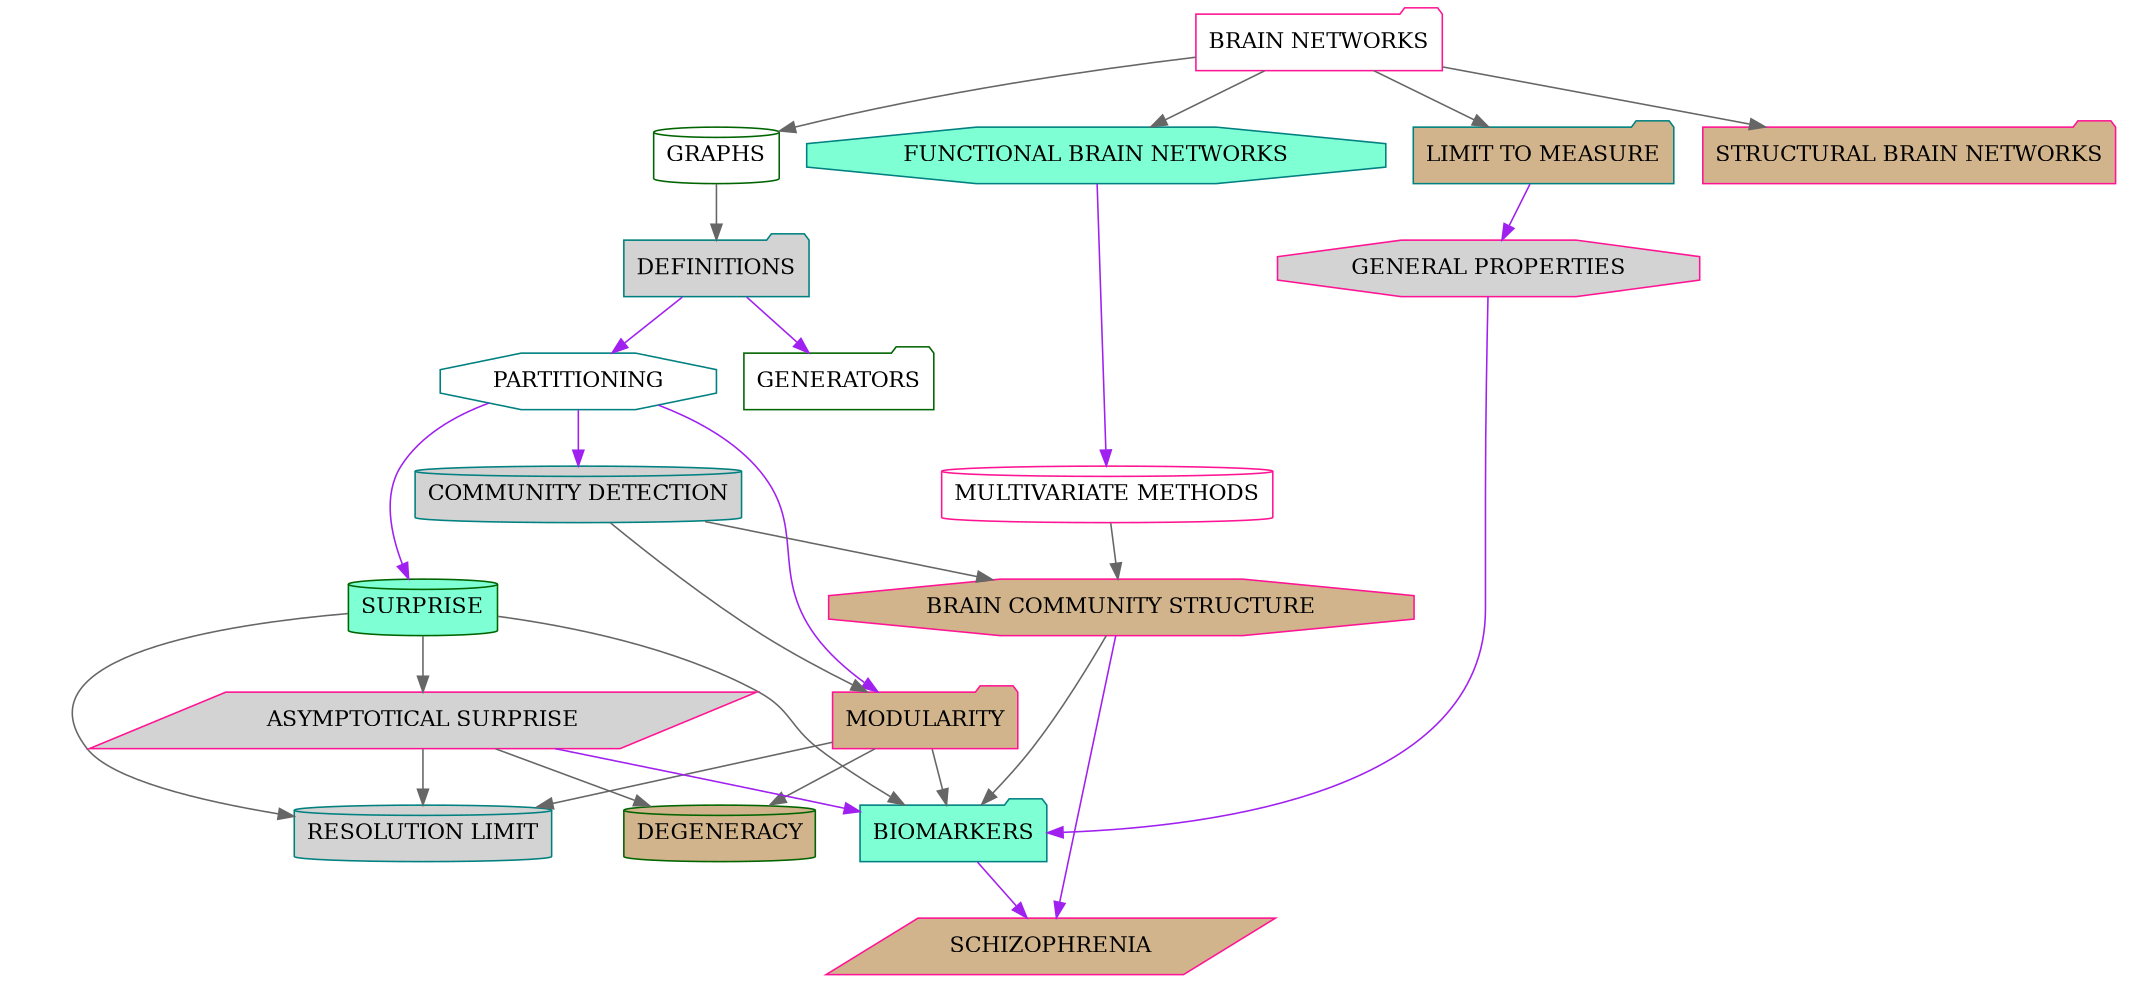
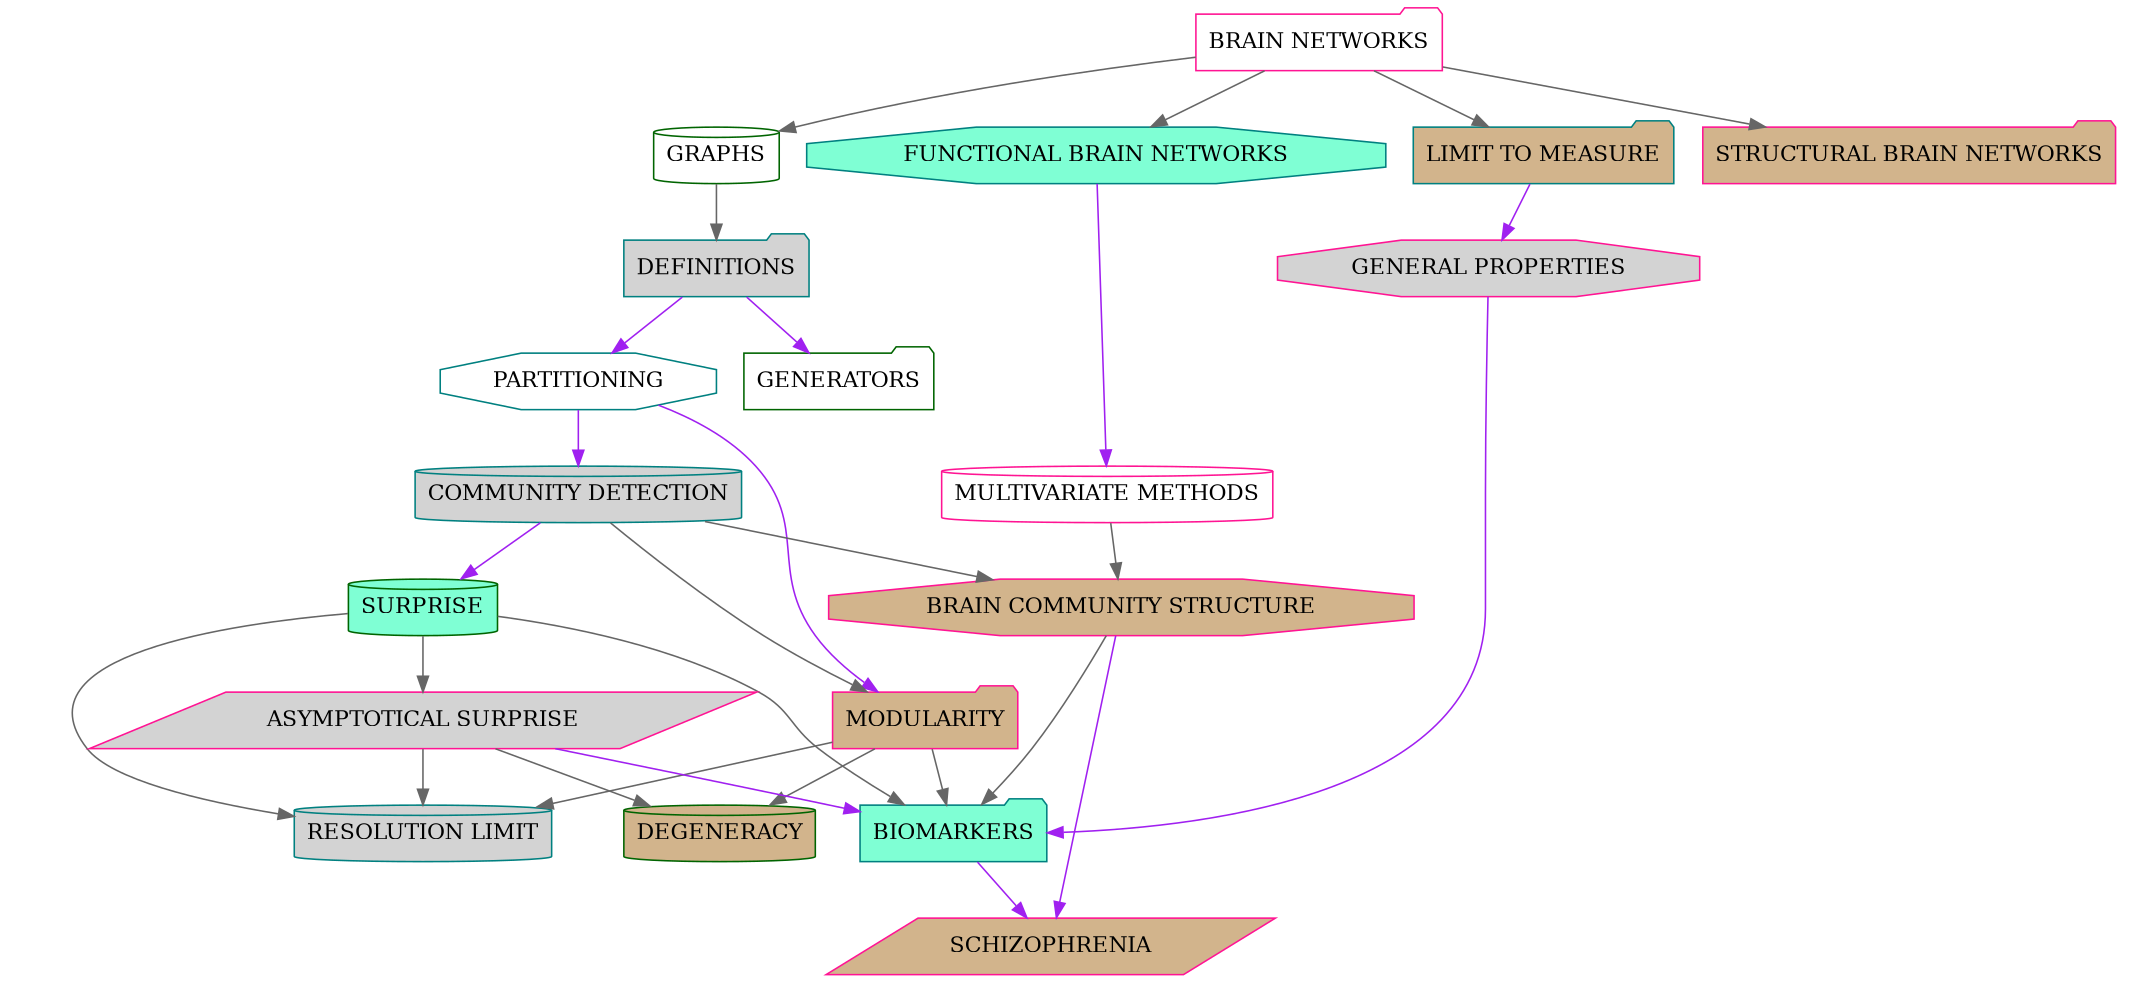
  digraph {
    node [color=deeppink fillcolor=tan shape=folder style=filled]
    edge [color=gray40]
    GRAPHS [color=darkgreen fillcolor=white shape=cylinder]
    DEFINITIONS [color=teal fillcolor=lightgrey]
    PARTITIONING [color=teal fillcolor=white shape=octagon]
    GENERATORS [color=darkgreen fillcolor=white]
    "COMMUNITY DETECTION" [color=teal fillcolor=lightgrey shape=cylinder]
    MODULARITY
    "BRAIN COMMUNITY STRUCTURE" [shape=octagon]
    SURPRISE [color=darkgreen fillcolor=aquamarine shape=cylinder]
    "RESOLUTION LIMIT" [color=teal fillcolor=lightgrey shape=cylinder]
    DEGENERACY [color=darkgreen shape=cylinder]
    BIOMARKERS [color=teal fillcolor=aquamarine]
    SCHIZOPHRENIA [shape=parallelogram]
    "ASYMPTOTICAL SURPRISE" [fillcolor=lightgrey shape=parallelogram]
    "BRAIN NETWORKS" [fillcolor=white]
    "STRUCTURAL BRAIN NETWORKS"
    "FUNCTIONAL BRAIN NETWORKS" [color=teal fillcolor=aquamarine shape=octagon]
    n17 [color=teal label="LIMIT TO MEASURE"]
    "MULTIVARIATE METHODS" [fillcolor=white shape=cylinder]
    "GENERAL PROPERTIES" [fillcolor=lightgrey shape=octagon]
    GRAPHS -> DEFINITIONS
    DEFINITIONS -> PARTITIONING [color=purple]
    DEFINITIONS -> GENERATORS [color=purple]
    PARTITIONING -> "COMMUNITY DETECTION" [color=purple]
    PARTITIONING -> MODULARITY [color=purple]
    "COMMUNITY DETECTION" -> MODULARITY
    "COMMUNITY DETECTION" -> "BRAIN COMMUNITY STRUCTURE"
-   PARTITIONING -> SURPRISE [color=purple]
+   "COMMUNITY DETECTION" -> SURPRISE [color=purple]
    MODULARITY -> "RESOLUTION LIMIT"
    MODULARITY -> DEGENERACY
    MODULARITY -> BIOMARKERS
    "BRAIN COMMUNITY STRUCTURE" -> BIOMARKERS
    "BRAIN COMMUNITY STRUCTURE" -> SCHIZOPHRENIA [color=purple]
    SURPRISE -> "RESOLUTION LIMIT"
    SURPRISE -> BIOMARKERS
    SURPRISE -> "ASYMPTOTICAL SURPRISE"
    BIOMARKERS -> SCHIZOPHRENIA [color=purple]
    "ASYMPTOTICAL SURPRISE" -> "RESOLUTION LIMIT"
    "ASYMPTOTICAL SURPRISE" -> DEGENERACY
    "ASYMPTOTICAL SURPRISE" -> BIOMARKERS [color=purple]
    "BRAIN NETWORKS" -> GRAPHS
    "BRAIN NETWORKS" -> "STRUCTURAL BRAIN NETWORKS"
    "BRAIN NETWORKS" -> "FUNCTIONAL BRAIN NETWORKS"
    "BRAIN NETWORKS" -> n17
    "FUNCTIONAL BRAIN NETWORKS" -> "MULTIVARIATE METHODS" [color=purple]
    n17 -> "GENERAL PROPERTIES" [color=purple]
    "MULTIVARIATE METHODS" -> "BRAIN COMMUNITY STRUCTURE"
    "GENERAL PROPERTIES" -> BIOMARKERS [color=purple]
  }
